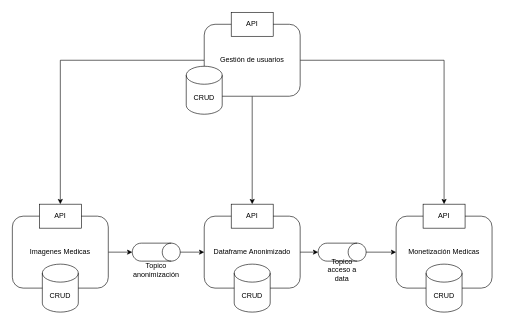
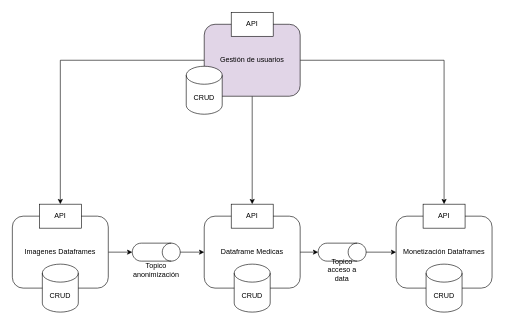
  <mxCell id="0" />
  <mxCell id="1" parent="0" />
  <mxCell id="2" style="edgeStyle=orthogonalEdgeStyle;rounded=0;orthogonalLoop=1;jettySize=auto;html=1;exitX=1;exitY=0.5;exitDx=0;exitDy=0;" parent="1" source="3" target="10" edge="1"><mxGeometry relative="1" as="geometry" /></mxCell>
- <mxCell id="3" value="Imagenes Medicas" style="rounded=1;whiteSpace=wrap;html=1;" parent="1" vertex="1"><mxGeometry x="20" y="360" width="160" height="120" as="geometry" /></mxCell>
+ <mxCell id="3" value="Imagenes Dataframes" style="rounded=1;whiteSpace=wrap;html=1;" parent="1" vertex="1"><mxGeometry x="20" y="360" width="160" height="120" as="geometry" /></mxCell>
  <mxCell id="4" value="CRUD" style="shape=cylinder3;whiteSpace=wrap;html=1;boundedLbl=1;backgroundOutline=1;size=15;" parent="1" vertex="1"><mxGeometry x="70" y="440" width="60" height="80" as="geometry" /></mxCell>
  <mxCell id="5" value="API" style="rounded=0;whiteSpace=wrap;html=1;" parent="1" vertex="1"><mxGeometry x="65" y="340" width="70" height="40" as="geometry" /></mxCell>
- <mxCell id="6" value="Dataframe Anonimizado" style="rounded=1;whiteSpace=wrap;html=1;" parent="1" vertex="1"><mxGeometry x="340" y="360" width="160" height="120" as="geometry" /></mxCell>
+ <mxCell id="6" value="Dataframe Medicas" style="rounded=1;whiteSpace=wrap;html=1;" parent="1" vertex="1"><mxGeometry x="340" y="360" width="160" height="120" as="geometry" /></mxCell>
  <mxCell id="7" value="CRUD" style="shape=cylinder3;whiteSpace=wrap;html=1;boundedLbl=1;backgroundOutline=1;size=15;" parent="1" vertex="1"><mxGeometry x="390" y="440" width="60" height="80" as="geometry" /></mxCell>
  <mxCell id="8" value="API" style="rounded=0;whiteSpace=wrap;html=1;" parent="1" vertex="1"><mxGeometry x="385" y="340" width="70" height="40" as="geometry" /></mxCell>
  <mxCell id="9" value="" style="group" parent="1" vertex="1" connectable="0"><mxGeometry x="220" y="405" width="80" height="60" as="geometry" /></mxCell>
  <mxCell id="10" value="" style="shape=cylinder3;whiteSpace=wrap;html=1;boundedLbl=1;backgroundOutline=1;size=15;rotation=90;" parent="9" vertex="1"><mxGeometry x="25" y="-25" width="30" height="80" as="geometry" /></mxCell>
  <mxCell id="11" value="Topico anonimizació&lt;span style=&quot;background-color: transparent; color: light-dark(rgb(0, 0, 0), rgb(255, 255, 255));&quot;&gt;n&lt;/span&gt;" style="text;html=1;align=center;verticalAlign=middle;whiteSpace=wrap;rounded=0;" parent="9" vertex="1"><mxGeometry x="10" y="30" width="60" height="30" as="geometry" /></mxCell>
  <mxCell id="12" style="edgeStyle=orthogonalEdgeStyle;rounded=0;orthogonalLoop=1;jettySize=auto;html=1;exitX=0.5;exitY=0;exitDx=0;exitDy=0;exitPerimeter=0;" parent="1" source="10" target="6" edge="1"><mxGeometry relative="1" as="geometry" /></mxCell>
  <mxCell id="13" style="edgeStyle=orthogonalEdgeStyle;rounded=0;orthogonalLoop=1;jettySize=auto;html=1;exitX=0;exitY=0.5;exitDx=0;exitDy=0;" parent="1" source="16" target="5" edge="1"><mxGeometry relative="1" as="geometry" /></mxCell>
  <mxCell id="14" style="edgeStyle=orthogonalEdgeStyle;rounded=0;orthogonalLoop=1;jettySize=auto;html=1;exitX=1;exitY=0.5;exitDx=0;exitDy=0;entryX=0.5;entryY=0;entryDx=0;entryDy=0;" parent="1" source="16" target="21" edge="1"><mxGeometry relative="1" as="geometry" /></mxCell>
  <mxCell id="15" style="edgeStyle=orthogonalEdgeStyle;rounded=0;orthogonalLoop=1;jettySize=auto;html=1;" parent="1" source="16" target="8" edge="1"><mxGeometry relative="1" as="geometry" /></mxCell>
- <mxCell id="16" value="Gestión de usuarios" style="rounded=1;whiteSpace=wrap;html=1;" parent="1" vertex="1"><mxGeometry x="340" y="40" width="160" height="120" as="geometry" /></mxCell>
+ <mxCell id="16" value="Gestión de usuarios" style="rounded=1;whiteSpace=wrap;html=1;fillColor=#e1d5e7;" parent="1" vertex="1"><mxGeometry x="340" y="40" width="160" height="120" as="geometry" /></mxCell>
  <mxCell id="17" value="CRUD" style="shape=cylinder3;whiteSpace=wrap;html=1;boundedLbl=1;backgroundOutline=1;size=15;" parent="1" vertex="1"><mxGeometry x="310" y="110" width="60" height="80" as="geometry" /></mxCell>
  <mxCell id="18" value="API" style="rounded=0;whiteSpace=wrap;html=1;" parent="1" vertex="1"><mxGeometry x="385" y="20" width="70" height="40" as="geometry" /></mxCell>
- <mxCell id="19" value="Monetización Medicas" style="rounded=1;whiteSpace=wrap;html=1;" parent="1" vertex="1"><mxGeometry x="660" y="360" width="160" height="120" as="geometry" /></mxCell>
+ <mxCell id="19" value="Monetización Dataframes" style="rounded=1;whiteSpace=wrap;html=1;" parent="1" vertex="1"><mxGeometry x="660" y="360" width="160" height="120" as="geometry" /></mxCell>
  <mxCell id="20" value="CRUD" style="shape=cylinder3;whiteSpace=wrap;html=1;boundedLbl=1;backgroundOutline=1;size=15;" parent="1" vertex="1"><mxGeometry x="710" y="440" width="60" height="80" as="geometry" /></mxCell>
  <mxCell id="21" value="API" style="rounded=0;whiteSpace=wrap;html=1;" parent="1" vertex="1"><mxGeometry x="705" y="340" width="70" height="40" as="geometry" /></mxCell>
  <mxCell id="22" value="" style="group" parent="1" vertex="1" connectable="0"><mxGeometry x="530" y="405" width="80" height="60" as="geometry" /></mxCell>
  <mxCell id="23" value="" style="shape=cylinder3;whiteSpace=wrap;html=1;boundedLbl=1;backgroundOutline=1;size=15;rotation=90;" parent="22" vertex="1"><mxGeometry x="25" y="-25" width="30" height="80" as="geometry" /></mxCell>
  <mxCell id="24" value="Topico acceso a data" style="text;html=1;align=center;verticalAlign=middle;whiteSpace=wrap;rounded=0;" parent="22" vertex="1"><mxGeometry x="10" y="30" width="60" height="30" as="geometry" /></mxCell>
  <mxCell id="25" style="edgeStyle=orthogonalEdgeStyle;rounded=0;orthogonalLoop=1;jettySize=auto;html=1;exitX=1;exitY=0.5;exitDx=0;exitDy=0;entryX=0.5;entryY=1;entryDx=0;entryDy=0;entryPerimeter=0;" parent="1" source="6" target="23" edge="1"><mxGeometry relative="1" as="geometry" /></mxCell>
  <mxCell id="26" style="edgeStyle=orthogonalEdgeStyle;rounded=0;orthogonalLoop=1;jettySize=auto;html=1;exitX=0.5;exitY=0;exitDx=0;exitDy=0;exitPerimeter=0;entryX=0;entryY=0.5;entryDx=0;entryDy=0;" parent="1" source="23" target="19" edge="1"><mxGeometry relative="1" as="geometry"><mxPoint x="630" y="415" as="sourcePoint" /></mxGeometry></mxCell>
